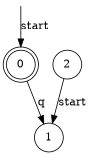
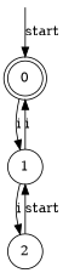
  digraph {
    rankdir=TB
    node [shape=circle]
    __start [shape=point style=invis]
    0 [shape=doublecircle]
    1
    2
    __start -> 0 [label=start]
-   0 -> 1 [label=q]
+   0 -> 1 [label=i]
+   1 -> 0 [label=i]
+   1 -> 2 [label=i]
    2 -> 1 [label=start]
  }
